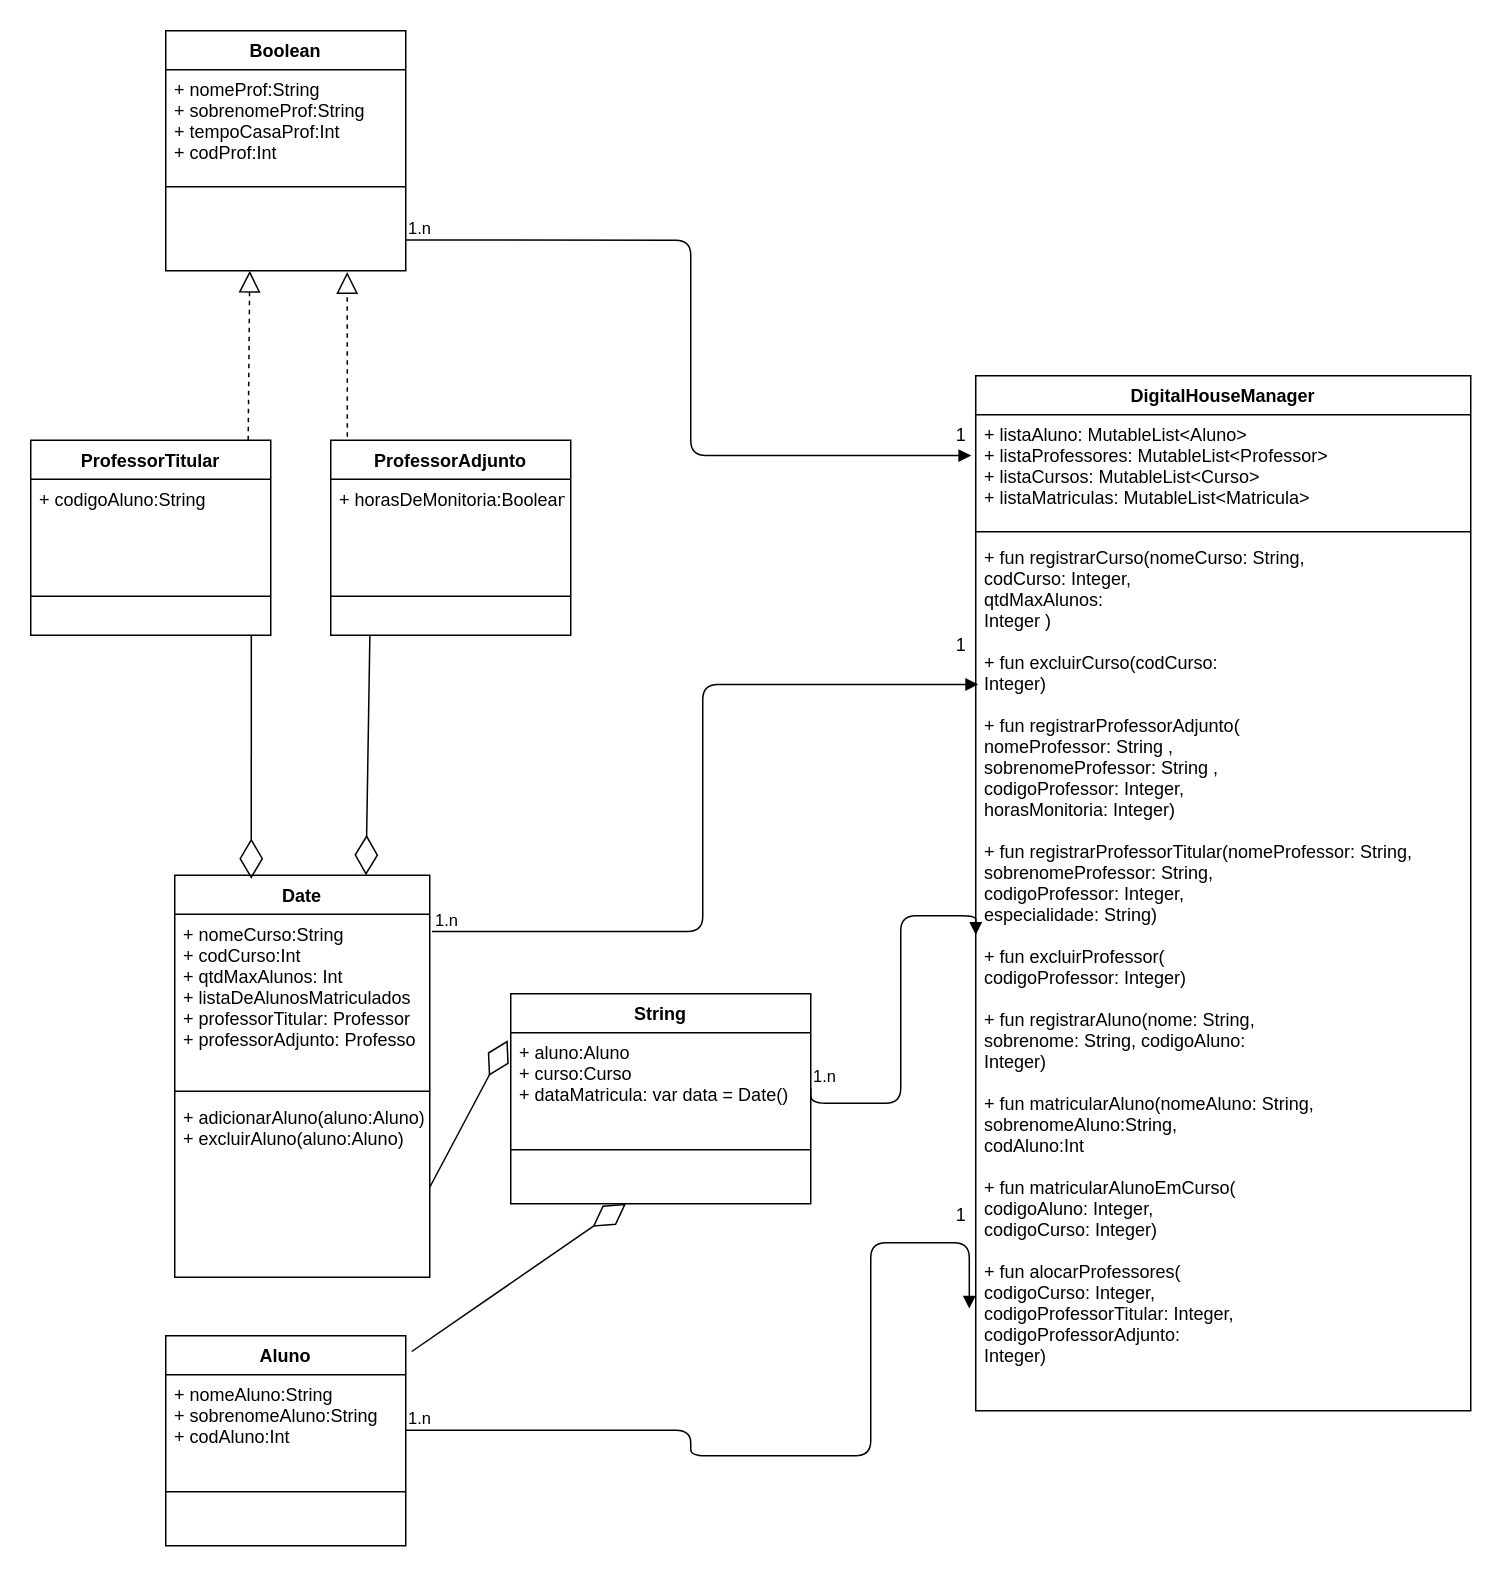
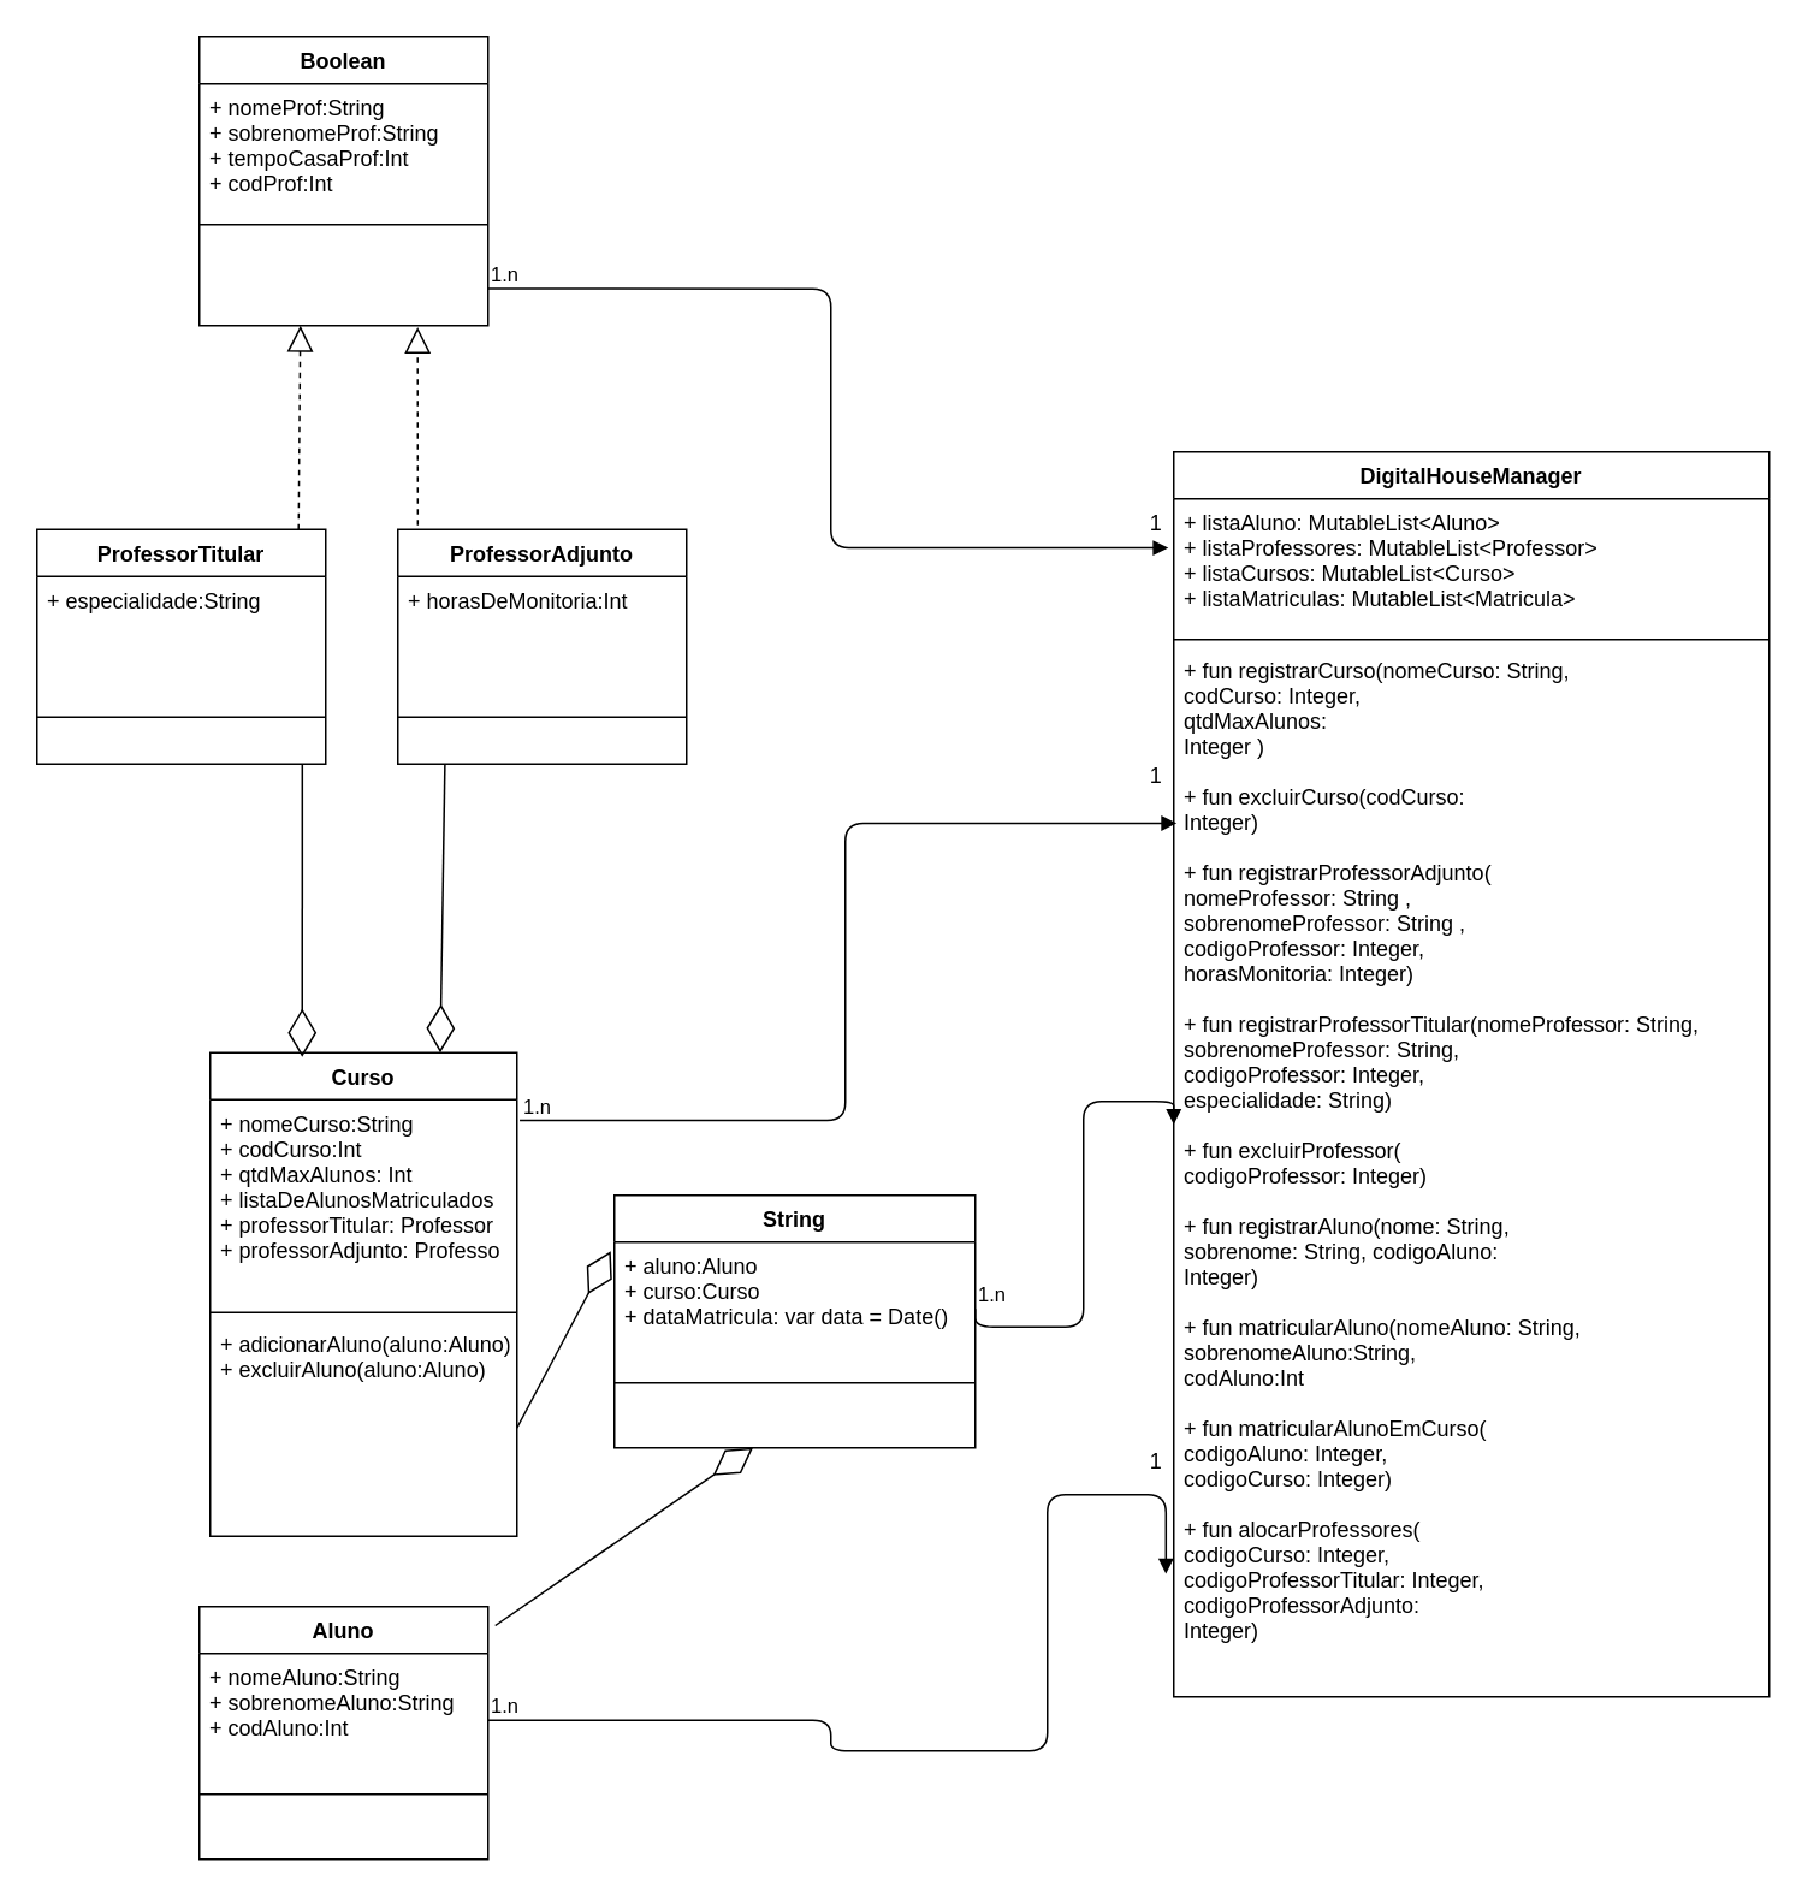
  <mxCell id="0" />
  <mxCell id="1" parent="0" />
  <mxCell id="2" value="Aluno" style="swimlane;fontStyle=1;align=center;verticalAlign=top;childLayout=stackLayout;horizontal=1;startSize=26;horizontalStack=0;resizeParent=1;resizeParentMax=0;resizeLast=0;collapsible=1;marginBottom=0;" parent="1" vertex="1"><mxGeometry x="110" y="890" width="160" height="140" as="geometry" /></mxCell>
  <mxCell id="3" value="+ nomeAluno:String&#10;+ sobrenomeAluno:String&#10;+ codAluno:Int" style="text;strokeColor=none;fillColor=none;align=left;verticalAlign=top;spacingLeft=4;spacingRight=4;overflow=hidden;rotatable=0;points=[[0,0.5],[1,0.5]];portConstraint=eastwest;" parent="2" vertex="1"><mxGeometry y="26" width="160" height="74" as="geometry" /></mxCell>
  <mxCell id="4" value="" style="line;strokeWidth=1;fillColor=none;align=left;verticalAlign=middle;spacingTop=-1;spacingLeft=3;spacingRight=3;rotatable=0;labelPosition=right;points=[];portConstraint=eastwest;" parent="2" vertex="1"><mxGeometry y="100" width="160" height="8" as="geometry" /></mxCell>
  <mxCell id="5" value=" " style="text;strokeColor=none;fillColor=none;align=left;verticalAlign=top;spacingLeft=4;spacingRight=4;overflow=hidden;rotatable=0;points=[[0,0.5],[1,0.5]];portConstraint=eastwest;" parent="2" vertex="1"><mxGeometry y="108" width="160" height="32" as="geometry" /></mxCell>
- <mxCell id="6" value="Date" style="swimlane;fontStyle=1;align=center;verticalAlign=top;childLayout=stackLayout;horizontal=1;startSize=26;horizontalStack=0;resizeParent=1;resizeParentMax=0;resizeLast=0;collapsible=1;marginBottom=0;" parent="1" vertex="1"><mxGeometry x="116" y="583" width="170" height="268" as="geometry" /></mxCell>
+ <mxCell id="6" value="Curso" style="swimlane;fontStyle=1;align=center;verticalAlign=top;childLayout=stackLayout;horizontal=1;startSize=26;horizontalStack=0;resizeParent=1;resizeParentMax=0;resizeLast=0;collapsible=1;marginBottom=0;" parent="1" vertex="1"><mxGeometry x="116" y="583" width="170" height="268" as="geometry" /></mxCell>
  <mxCell id="7" value="+ nomeCurso:String&#10;+ codCurso:Int&#10;+ qtdMaxAlunos: Int&#10;+ listaDeAlunosMatriculados&#10;+ professorTitular: Professor&#10;+ professorAdjunto: Professo" style="text;strokeColor=none;fillColor=none;align=left;verticalAlign=top;spacingLeft=4;spacingRight=4;overflow=hidden;rotatable=0;points=[[0,0.5],[1,0.5]];portConstraint=eastwest;" parent="6" vertex="1"><mxGeometry y="26" width="170" height="114" as="geometry" /></mxCell>
  <mxCell id="8" value="" style="line;strokeWidth=1;fillColor=none;align=left;verticalAlign=middle;spacingTop=-1;spacingLeft=3;spacingRight=3;rotatable=0;labelPosition=right;points=[];portConstraint=eastwest;" parent="6" vertex="1"><mxGeometry y="140" width="170" height="8" as="geometry" /></mxCell>
  <mxCell id="9" value="+ adicionarAluno(aluno:Aluno):Boolean&#10;+ excluirAluno(aluno:Aluno)" style="text;strokeColor=none;fillColor=none;align=left;verticalAlign=top;spacingLeft=4;spacingRight=4;overflow=hidden;rotatable=0;points=[[0,0.5],[1,0.5]];portConstraint=eastwest;" parent="6" vertex="1"><mxGeometry y="148" width="170" height="120" as="geometry" /></mxCell>
  <mxCell id="10" value="Boolean" style="swimlane;fontStyle=1;align=center;verticalAlign=top;childLayout=stackLayout;horizontal=1;startSize=26;horizontalStack=0;resizeParent=1;resizeParentMax=0;resizeLast=0;collapsible=1;marginBottom=0;" parent="1" vertex="1"><mxGeometry x="110" y="20" width="160" height="160" as="geometry" /></mxCell>
  <mxCell id="11" value="+ nomeProf:String&#10;+ sobrenomeProf:String&#10;+ tempoCasaProf:Int&#10;+ codProf:Int" style="text;strokeColor=none;fillColor=none;align=left;verticalAlign=top;spacingLeft=4;spacingRight=4;overflow=hidden;rotatable=0;points=[[0,0.5],[1,0.5]];portConstraint=eastwest;" parent="10" vertex="1"><mxGeometry y="26" width="160" height="74" as="geometry" /></mxCell>
  <mxCell id="12" value="" style="line;strokeWidth=1;fillColor=none;align=left;verticalAlign=middle;spacingTop=-1;spacingLeft=3;spacingRight=3;rotatable=0;labelPosition=right;points=[];portConstraint=eastwest;" parent="10" vertex="1"><mxGeometry y="100" width="160" height="8" as="geometry" /></mxCell>
  <mxCell id="13" value=" " style="text;strokeColor=none;fillColor=none;align=left;verticalAlign=top;spacingLeft=4;spacingRight=4;overflow=hidden;rotatable=0;points=[[0,0.5],[1,0.5]];portConstraint=eastwest;" parent="10" vertex="1"><mxGeometry y="108" width="160" height="52" as="geometry" /></mxCell>
  <mxCell id="14" value="ProfessorTitular" style="swimlane;fontStyle=1;align=center;verticalAlign=top;childLayout=stackLayout;horizontal=1;startSize=26;horizontalStack=0;resizeParent=1;resizeParentMax=0;resizeLast=0;collapsible=1;marginBottom=0;" parent="1" vertex="1"><mxGeometry x="20" y="293" width="160" height="130" as="geometry" /></mxCell>
- <mxCell id="15" value="+ codigoAluno:String" style="text;strokeColor=none;fillColor=none;align=left;verticalAlign=top;spacingLeft=4;spacingRight=4;overflow=hidden;rotatable=0;points=[[0,0.5],[1,0.5]];portConstraint=eastwest;" parent="14" vertex="1"><mxGeometry y="26" width="160" height="74" as="geometry" /></mxCell>
+ <mxCell id="15" value="+ especialidade:String" style="text;strokeColor=none;fillColor=none;align=left;verticalAlign=top;spacingLeft=4;spacingRight=4;overflow=hidden;rotatable=0;points=[[0,0.5],[1,0.5]];portConstraint=eastwest;" parent="14" vertex="1"><mxGeometry y="26" width="160" height="74" as="geometry" /></mxCell>
  <mxCell id="16" value="" style="line;strokeWidth=1;fillColor=none;align=left;verticalAlign=middle;spacingTop=-1;spacingLeft=3;spacingRight=3;rotatable=0;labelPosition=right;points=[];portConstraint=eastwest;" parent="14" vertex="1"><mxGeometry y="100" width="160" height="8" as="geometry" /></mxCell>
  <mxCell id="17" value=" " style="text;strokeColor=none;fillColor=none;align=left;verticalAlign=top;spacingLeft=4;spacingRight=4;overflow=hidden;rotatable=0;points=[[0,0.5],[1,0.5]];portConstraint=eastwest;" parent="14" vertex="1"><mxGeometry y="108" width="160" height="22" as="geometry" /></mxCell>
  <mxCell id="18" value="ProfessorAdjunto" style="swimlane;fontStyle=1;align=center;verticalAlign=top;childLayout=stackLayout;horizontal=1;startSize=26;horizontalStack=0;resizeParent=1;resizeParentMax=0;resizeLast=0;collapsible=1;marginBottom=0;" parent="1" vertex="1"><mxGeometry x="220" y="293" width="160" height="130" as="geometry" /></mxCell>
- <mxCell id="19" value="+ horasDeMonitoria:Boolean" style="text;strokeColor=none;fillColor=none;align=left;verticalAlign=top;spacingLeft=4;spacingRight=4;overflow=hidden;rotatable=0;points=[[0,0.5],[1,0.5]];portConstraint=eastwest;" parent="18" vertex="1"><mxGeometry y="26" width="160" height="74" as="geometry" /></mxCell>
+ <mxCell id="19" value="+ horasDeMonitoria:Int" style="text;strokeColor=none;fillColor=none;align=left;verticalAlign=top;spacingLeft=4;spacingRight=4;overflow=hidden;rotatable=0;points=[[0,0.5],[1,0.5]];portConstraint=eastwest;" parent="18" vertex="1"><mxGeometry y="26" width="160" height="74" as="geometry" /></mxCell>
  <mxCell id="20" value="" style="line;strokeWidth=1;fillColor=none;align=left;verticalAlign=middle;spacingTop=-1;spacingLeft=3;spacingRight=3;rotatable=0;labelPosition=right;points=[];portConstraint=eastwest;" parent="18" vertex="1"><mxGeometry y="100" width="160" height="8" as="geometry" /></mxCell>
  <mxCell id="21" value=" " style="text;strokeColor=none;fillColor=none;align=left;verticalAlign=top;spacingLeft=4;spacingRight=4;overflow=hidden;rotatable=0;points=[[0,0.5],[1,0.5]];portConstraint=eastwest;" parent="18" vertex="1"><mxGeometry y="108" width="160" height="22" as="geometry" /></mxCell>
  <mxCell id="22" value="String" style="swimlane;fontStyle=1;align=center;verticalAlign=top;childLayout=stackLayout;horizontal=1;startSize=26;horizontalStack=0;resizeParent=1;resizeParentMax=0;resizeLast=0;collapsible=1;marginBottom=0;" parent="1" vertex="1"><mxGeometry x="340" y="662" width="200" height="140" as="geometry" /></mxCell>
  <mxCell id="23" value="+ aluno:Aluno&#10;+ curso:Curso&#10;+ dataMatricula: var data = Date()&#10;" style="text;strokeColor=none;fillColor=none;align=left;verticalAlign=top;spacingLeft=4;spacingRight=4;overflow=hidden;rotatable=0;points=[[0,0.5],[1,0.5]];portConstraint=eastwest;" parent="22" vertex="1"><mxGeometry y="26" width="200" height="74" as="geometry" /></mxCell>
  <mxCell id="24" value="" style="line;strokeWidth=1;fillColor=none;align=left;verticalAlign=middle;spacingTop=-1;spacingLeft=3;spacingRight=3;rotatable=0;labelPosition=right;points=[];portConstraint=eastwest;" parent="22" vertex="1"><mxGeometry y="100" width="200" height="8" as="geometry" /></mxCell>
  <mxCell id="25" value=" " style="text;strokeColor=none;fillColor=none;align=left;verticalAlign=top;spacingLeft=4;spacingRight=4;overflow=hidden;rotatable=0;points=[[0,0.5],[1,0.5]];portConstraint=eastwest;" parent="22" vertex="1"><mxGeometry y="108" width="200" height="32" as="geometry" /></mxCell>
  <mxCell id="26" value="DigitalHouseManager" style="swimlane;fontStyle=1;align=center;verticalAlign=top;childLayout=stackLayout;horizontal=1;startSize=26;horizontalStack=0;resizeParent=1;resizeParentMax=0;resizeLast=0;collapsible=1;marginBottom=0;" parent="1" vertex="1"><mxGeometry x="650" y="250" width="330" height="690" as="geometry" /></mxCell>
  <mxCell id="27" value="+ listaAluno: MutableList&lt;Aluno&gt;&#10;+ listaProfessores: MutableList&lt;Professor&gt;&#10;+ listaCursos: MutableList&lt;Curso&gt;&#10;+ listaMatriculas: MutableList&lt;Matricula&gt;&#10;" style="text;strokeColor=none;fillColor=none;align=left;verticalAlign=top;spacingLeft=4;spacingRight=4;overflow=hidden;rotatable=0;points=[[0,0.5],[1,0.5]];portConstraint=eastwest;" parent="26" vertex="1"><mxGeometry y="26" width="330" height="74" as="geometry" /></mxCell>
  <mxCell id="28" value="" style="line;strokeWidth=1;fillColor=none;align=left;verticalAlign=middle;spacingTop=-1;spacingLeft=3;spacingRight=3;rotatable=0;labelPosition=right;points=[];portConstraint=eastwest;" parent="26" vertex="1"><mxGeometry y="100" width="330" height="8" as="geometry" /></mxCell>
  <mxCell id="29" value="+ fun registrarCurso(nomeCurso: String, &#10;codCurso: Integer,&#10;qtdMaxAlunos: &#10;Integer )&#10;&#10;+ fun excluirCurso(codCurso: &#10;Integer)&#10;&#10;+ fun registrarProfessorAdjunto(&#10;nomeProfessor: String , &#10;sobrenomeProfessor: String , &#10;codigoProfessor: Integer, &#10;horasMonitoria: Integer)&#10;&#10;+ fun registrarProfessorTitular(nomeProfessor: String, &#10;sobrenomeProfessor: String, &#10;codigoProfessor: Integer, &#10;especialidade: String)&#10;&#10;+ fun excluirProfessor(&#10;codigoProfessor: Integer)&#10;&#10;+ fun registrarAluno(nome: String, &#10;sobrenome: String, codigoAluno: &#10;Integer)&#10;&#10;+ fun matricularAluno(nomeAluno: String,&#10;sobrenomeAluno:String,&#10;codAluno:Int&#10;&#10;+ fun matricularAlunoEmCurso(&#10;codigoAluno: Integer, &#10;codigoCurso: Integer)&#10;&#10;+ fun alocarProfessores(&#10;codigoCurso: Integer, &#10;codigoProfessorTitular: Integer, &#10;codigoProfessorAdjunto:&#10;Integer)&#10;" style="text;strokeColor=none;fillColor=none;align=left;verticalAlign=top;spacingLeft=4;spacingRight=4;overflow=hidden;rotatable=0;points=[[0,0.5],[1,0.5]];portConstraint=eastwest;" parent="26" vertex="1"><mxGeometry y="108" width="330" height="582" as="geometry" /></mxCell>
  <mxCell id="30" value="" style="endArrow=block;dashed=1;endFill=0;endSize=12;html=1;exitX=0.906;exitY=0;exitDx=0;exitDy=0;exitPerimeter=0;entryX=0.35;entryY=1;entryDx=0;entryDy=0;entryPerimeter=0;" parent="1" source="14" target="13" edge="1"><mxGeometry width="160" relative="1" as="geometry"><mxPoint x="26" y="193" as="sourcePoint" /><mxPoint x="186" y="193" as="targetPoint" /></mxGeometry></mxCell>
  <mxCell id="31" value="" style="endArrow=block;dashed=1;endFill=0;endSize=12;html=1;exitX=0.069;exitY=-0.018;exitDx=0;exitDy=0;exitPerimeter=0;entryX=0.756;entryY=1.017;entryDx=0;entryDy=0;entryPerimeter=0;" parent="1" source="18" target="13" edge="1"><mxGeometry width="160" relative="1" as="geometry"><mxPoint x="166" y="203" as="sourcePoint" /><mxPoint x="326" y="203" as="targetPoint" /></mxGeometry></mxCell>
  <mxCell id="32" value="" style="endArrow=diamondThin;endFill=0;endSize=24;html=1;exitX=0.919;exitY=1.017;exitDx=0;exitDy=0;exitPerimeter=0;entryX=0.3;entryY=0.009;entryDx=0;entryDy=0;entryPerimeter=0;" parent="1" source="17" target="6" edge="1"><mxGeometry width="160" relative="1" as="geometry"><mxPoint x="246" y="613" as="sourcePoint" /><mxPoint x="406" y="613" as="targetPoint" /></mxGeometry></mxCell>
  <mxCell id="33" value="" style="endArrow=diamondThin;endFill=0;endSize=24;html=1;exitX=0.163;exitY=1.017;exitDx=0;exitDy=0;exitPerimeter=0;entryX=0.75;entryY=0;entryDx=0;entryDy=0;" parent="1" source="21" target="6" edge="1"><mxGeometry width="160" relative="1" as="geometry"><mxPoint x="246" y="613" as="sourcePoint" /><mxPoint x="406" y="613" as="targetPoint" /></mxGeometry></mxCell>
  <mxCell id="34" value="" style="endArrow=diamondThin;endFill=0;endSize=24;html=1;exitX=1.025;exitY=0.075;exitDx=0;exitDy=0;exitPerimeter=0;" parent="1" source="2" target="25" edge="1"><mxGeometry width="160" relative="1" as="geometry"><mxPoint x="40" y="780" as="sourcePoint" /><mxPoint x="200" y="780" as="targetPoint" /></mxGeometry></mxCell>
  <mxCell id="35" value="" style="endArrow=diamondThin;endFill=0;endSize=24;html=1;entryX=-0.01;entryY=0.068;entryDx=0;entryDy=0;entryPerimeter=0;exitX=1;exitY=0.5;exitDx=0;exitDy=0;" parent="1" source="9" target="23" edge="1"><mxGeometry width="160" relative="1" as="geometry"><mxPoint x="-180" y="640" as="sourcePoint" /><mxPoint x="-20" y="640" as="targetPoint" /></mxGeometry></mxCell>
  <mxCell id="36" value="" style="endArrow=block;endFill=1;html=1;edgeStyle=orthogonalEdgeStyle;align=left;verticalAlign=top;exitX=0.997;exitY=0.607;exitDx=0;exitDy=0;exitPerimeter=0;entryX=-0.009;entryY=0.368;entryDx=0;entryDy=0;entryPerimeter=0;" parent="1" source="13" target="27" edge="1"><mxGeometry x="-1" relative="1" as="geometry"><mxPoint x="330" y="200" as="sourcePoint" /><mxPoint x="490" y="200" as="targetPoint" /></mxGeometry></mxCell>
  <mxCell id="37" value="1.n" style="edgeLabel;resizable=0;html=1;align=left;verticalAlign=bottom;" parent="36" connectable="0" vertex="1"><mxGeometry x="-1" relative="1" as="geometry" /></mxCell>
  <mxCell id="38" value="1" style="text;html=1;align=center;verticalAlign=middle;resizable=0;points=[];autosize=1;strokeColor=none;" parent="1" vertex="1"><mxGeometry x="630" y="280" width="20" height="20" as="geometry" /></mxCell>
  <mxCell id="39" value="" style="endArrow=block;endFill=1;html=1;edgeStyle=orthogonalEdgeStyle;align=left;verticalAlign=top;exitX=1.009;exitY=0.101;exitDx=0;exitDy=0;exitPerimeter=0;entryX=0.005;entryY=0.168;entryDx=0;entryDy=0;entryPerimeter=0;" parent="1" source="7" target="29" edge="1"><mxGeometry x="-1" relative="1" as="geometry"><mxPoint x="430" y="450" as="sourcePoint" /><mxPoint x="590" y="450" as="targetPoint" /></mxGeometry></mxCell>
  <mxCell id="40" value="1.n" style="edgeLabel;resizable=0;html=1;align=left;verticalAlign=bottom;" parent="39" connectable="0" vertex="1"><mxGeometry x="-1" relative="1" as="geometry" /></mxCell>
  <mxCell id="41" value="1" style="text;html=1;align=center;verticalAlign=middle;resizable=0;points=[];autosize=1;strokeColor=none;" parent="1" vertex="1"><mxGeometry x="630" y="420" width="20" height="20" as="geometry" /></mxCell>
  <mxCell id="42" value="" style="endArrow=block;endFill=1;html=1;edgeStyle=orthogonalEdgeStyle;align=left;verticalAlign=top;entryX=-0.013;entryY=0.883;entryDx=0;entryDy=0;entryPerimeter=0;" parent="1" source="3" target="29" edge="1"><mxGeometry x="-1" relative="1" as="geometry"><mxPoint x="420" y="840" as="sourcePoint" /><mxPoint x="580" y="840" as="targetPoint" /><Array as="points"><mxPoint x="460" y="953" /><mxPoint x="460" y="970" /><mxPoint x="580" y="970" /><mxPoint x="580" y="828" /></Array></mxGeometry></mxCell>
  <mxCell id="43" value="1.n" style="edgeLabel;resizable=0;html=1;align=left;verticalAlign=bottom;" parent="42" connectable="0" vertex="1"><mxGeometry x="-1" relative="1" as="geometry" /></mxCell>
  <mxCell id="44" value="1" style="text;html=1;align=center;verticalAlign=middle;resizable=0;points=[];autosize=1;strokeColor=none;" parent="1" vertex="1"><mxGeometry x="630" y="800" width="20" height="20" as="geometry" /></mxCell>
  <mxCell id="45" value="" style="endArrow=block;endFill=1;html=1;edgeStyle=orthogonalEdgeStyle;align=left;verticalAlign=top;entryX=0;entryY=0.455;entryDx=0;entryDy=0;entryPerimeter=0;exitX=1;exitY=0.5;exitDx=0;exitDy=0;" edge="1" parent="1" source="23" target="29"><mxGeometry x="-1" relative="1" as="geometry"><mxPoint x="-460" y="735.24" as="sourcePoint" /><mxPoint x="-82.6" y="609.996" as="targetPoint" /><Array as="points"><mxPoint x="540" y="735" /><mxPoint x="600" y="735" /><mxPoint x="600" y="610" /><mxPoint x="650" y="610" /></Array></mxGeometry></mxCell>
  <mxCell id="46" value="1.n" style="edgeLabel;resizable=0;html=1;align=left;verticalAlign=bottom;" connectable="0" vertex="1" parent="45"><mxGeometry x="-1" relative="1" as="geometry" /></mxCell>
